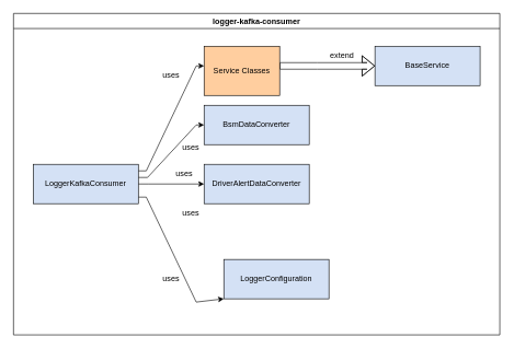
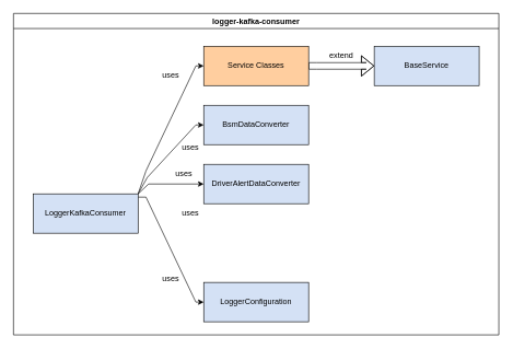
  <mxCell id="0" />
  <mxCell id="1" parent="0" />
  <mxCell id="2" style="edgeStyle=orthogonalEdgeStyle;rounded=0;orthogonalLoop=1;jettySize=auto;html=1;shape=flexArrow;noEdgeStyle=1;orthogonal=1;" edge="1" parent="1" source="3" target="12"><mxGeometry relative="1" as="geometry"><Array as="points"><mxPoint x="482" y="100" /><mxPoint x="558" y="100" /></Array></mxGeometry></mxCell>
- <mxCell id="3" value="Service Classes" style="rounded=0;whiteSpace=wrap;html=1;fillColor=#FFCE9F;container=0;" parent="1" vertex="1"><mxGeometry x="310" y="70" width="115" height="75" as="geometry" /></mxCell>
+ <mxCell id="3" value="Service Classes" style="rounded=0;whiteSpace=wrap;html=1;fillColor=#FFCE9F;container=0;" parent="1" vertex="1"><mxGeometry x="310" width="160" height="60" as="geometry" y="70" /></mxCell>
  <mxCell id="4" value="BsmDataConverter" style="rounded=0;whiteSpace=wrap;html=1;fillColor=#D4E1F5;container=0;" parent="1" vertex="1"><mxGeometry x="310" y="160" width="160" height="60" as="geometry" /></mxCell>
  <mxCell id="5" value="DriverAlertDataConverter" style="rounded=0;whiteSpace=wrap;html=1;fillColor=#D4E1F5;container=0;" vertex="1" parent="1"><mxGeometry x="310" y="250" width="160" height="60" as="geometry" /></mxCell>
  <mxCell id="6" style="edgeStyle=orthogonalEdgeStyle;rounded=0;orthogonalLoop=1;jettySize=auto;html=1;noEdgeStyle=1;orthogonal=1;" edge="1" parent="1" source="10" target="11"><mxGeometry relative="1" as="geometry"><Array as="points"><mxPoint x="222" y="300" /><mxPoint x="298" y="460" /></Array></mxGeometry></mxCell>
  <mxCell id="7" style="edgeStyle=orthogonalEdgeStyle;rounded=0;orthogonalLoop=1;jettySize=auto;html=1;noEdgeStyle=1;orthogonal=1;" edge="1" parent="1" source="10" target="4"><mxGeometry relative="1" as="geometry"><Array as="points"><mxPoint x="224" y="270" /><mxPoint x="298" y="190" /></Array></mxGeometry></mxCell>
  <mxCell id="8" style="edgeStyle=orthogonalEdgeStyle;rounded=0;orthogonalLoop=1;jettySize=auto;html=1;noEdgeStyle=1;orthogonal=1;" edge="1" parent="1" source="10" target="5"><mxGeometry relative="1" as="geometry"><Array as="points"><mxPoint x="226" y="280" /><mxPoint x="298" y="280" /></Array></mxGeometry></mxCell>
  <mxCell id="9" style="edgeStyle=orthogonalEdgeStyle;rounded=0;orthogonalLoop=1;jettySize=auto;html=1;noEdgeStyle=1;orthogonal=1;" edge="1" parent="1" source="10" target="3"><mxGeometry relative="1" as="geometry"><Array as="points"><mxPoint x="222" y="260" /><mxPoint x="298" y="100" /></Array></mxGeometry></mxCell>
- <mxCell id="10" value="LoggerKafkaConsumer" style="rounded=0;whiteSpace=wrap;html=1;fillColor=#D4E1F5;container=0;" vertex="1" parent="1"><mxGeometry y="250" width="160" height="60" as="geometry" x="50" /></mxCell>
- <mxCell id="11" value="LoggerConfiguration" style="rounded=0;whiteSpace=wrap;html=1;fillColor=#D4E1F5;container=0;" vertex="1" parent="1"><mxGeometry x="340" y="395" width="160" height="60" as="geometry" /></mxCell>
+ <mxCell id="10" value="LoggerKafkaConsumer" style="rounded=0;whiteSpace=wrap;html=1;fillColor=#D4E1F5;container=0;" vertex="1" parent="1"><mxGeometry x="50" y="295" width="160" height="60" as="geometry" /></mxCell>
+ <mxCell id="11" value="LoggerConfiguration" style="rounded=0;whiteSpace=wrap;html=1;fillColor=#D4E1F5;container=0;" vertex="1" parent="1"><mxGeometry x="310" y="430" width="160" height="60" as="geometry" /></mxCell>
  <mxCell id="12" value="BaseService" style="rounded=0;whiteSpace=wrap;html=1;fillColor=#D4E1F5;container=0;" vertex="1" parent="1"><mxGeometry x="570" width="160" height="60" as="geometry" y="70" /></mxCell>
  <mxCell id="13" value="logger-kafka-consumer" style="swimlane;whiteSpace=wrap;html=1;" vertex="1" parent="1"><mxGeometry x="20" y="20" width="740" height="490" as="geometry" /></mxCell>
  <mxCell id="14" value="extend" style="text;html=1;align=center;verticalAlign=middle;whiteSpace=wrap;rounded=0;" vertex="1" parent="13"><mxGeometry x="470" y="50" width="60" height="30" as="geometry" /></mxCell>
  <mxCell id="15" value="uses" style="text;html=1;align=center;verticalAlign=middle;whiteSpace=wrap;rounded=0;" vertex="1" parent="13"><mxGeometry x="210" y="80" width="60" height="30" as="geometry" /></mxCell>
  <mxCell id="16" value="uses" style="text;html=1;align=center;verticalAlign=middle;whiteSpace=wrap;rounded=0;" vertex="1" parent="13"><mxGeometry x="240" y="190" width="60" height="30" as="geometry" /></mxCell>
  <mxCell id="17" value="uses" style="text;html=1;align=center;verticalAlign=middle;whiteSpace=wrap;rounded=0;" vertex="1" parent="13"><mxGeometry x="230" y="230" width="60" height="30" as="geometry" /></mxCell>
  <mxCell id="18" value="uses" style="text;html=1;align=center;verticalAlign=middle;whiteSpace=wrap;rounded=0;" vertex="1" parent="13"><mxGeometry x="240" y="290" width="60" height="30" as="geometry" /></mxCell>
  <mxCell id="19" value="uses" style="text;html=1;align=center;verticalAlign=middle;whiteSpace=wrap;rounded=0;" vertex="1" parent="13"><mxGeometry x="210" y="390" width="60" height="30" as="geometry" /></mxCell>
